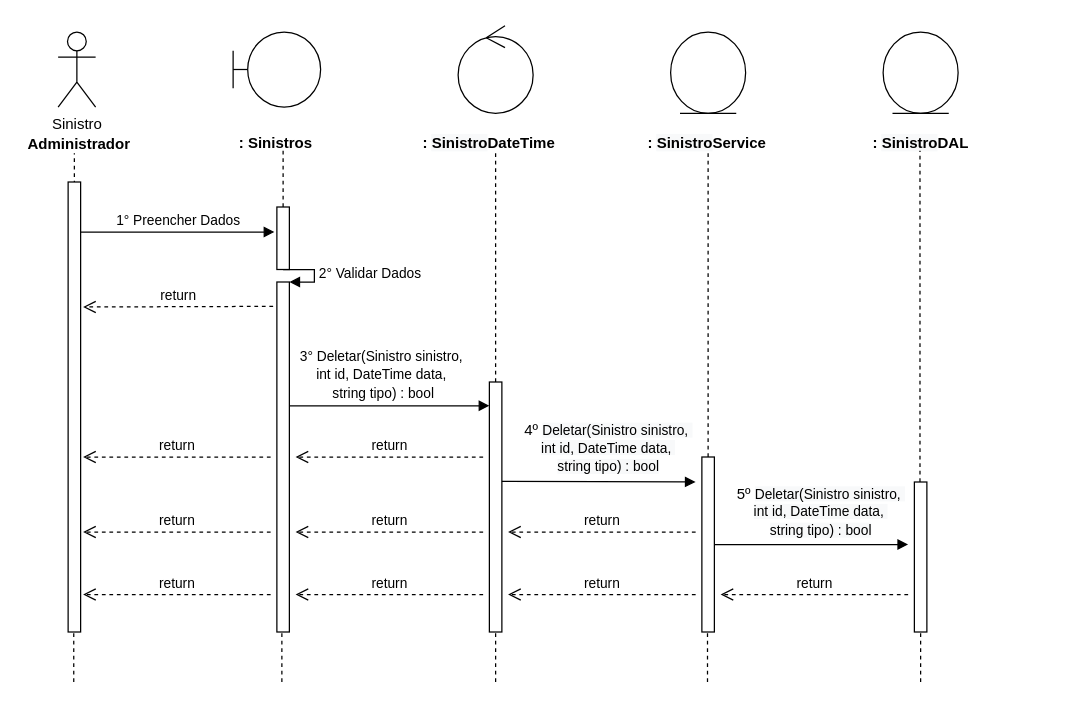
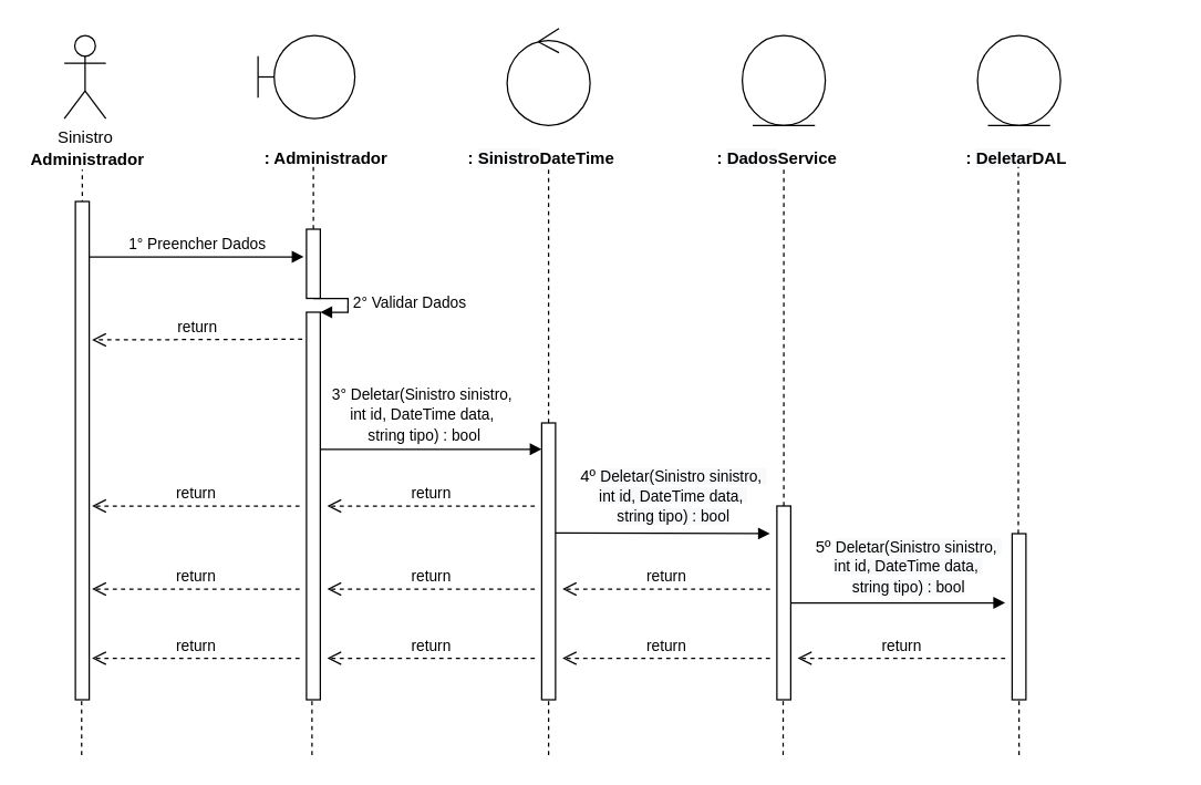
  <mxCell id="0" />
  <mxCell id="1" parent="0" />
  <mxCell id="2" value="Sinistro" parent="1" vertex="1" style="shape=umlActor;verticalLabelPosition=bottom;labelBackgroundColor=#ffffff;verticalAlign=top;html=1;"><mxGeometry as="geometry" height="60" width="30" y="25" x="46" /></mxCell>
  <mxCell id="3" value="&lt;b&gt;Administrador&lt;/b&gt;" parent="1" vertex="1" style="text;html=1;resizable=0;points=[];autosize=1;align=left;verticalAlign=top;spacingTop=-4;"><mxGeometry as="geometry" height="20" width="100" y="105" x="20" /></mxCell>
  <mxCell id="4" value="" parent="1" style="endArrow=none;dashed=1;html=1;entryX=0.511;entryY=1.25;entryDx=0;entryDy=0;entryPerimeter=0;" edge="1"><mxGeometry as="geometry" height="50" width="50" relative="1"><mxPoint as="sourcePoint" y="465" x="59" /><mxPoint as="targetPoint" y="122" x="58.99" /></mxGeometry></mxCell>
  <mxCell id="5" value="" parent="1" vertex="1" style="shape=umlBoundary;whiteSpace=wrap;html=1;"><mxGeometry as="geometry" height="60" width="70" y="25" x="186" /></mxCell>
- <mxCell id="6" value="&lt;b&gt;: Sinistros&lt;/b&gt;" parent="1" vertex="1" style="text;html=1;"><mxGeometry as="geometry" height="30" width="150" y="100" x="189" /></mxCell>
+ <mxCell id="6" value="&lt;b&gt;: Administrador&lt;/b&gt;" parent="1" vertex="1" style="text;html=1;"><mxGeometry as="geometry" height="30" width="150" y="100" x="189" /></mxCell>
  <mxCell id="7" value="" parent="1" style="endArrow=none;dashed=1;html=1;entryX=0.511;entryY=1.25;entryDx=0;entryDy=0;entryPerimeter=0;" edge="1" source="18"><mxGeometry as="geometry" height="50" width="50" relative="1"><mxPoint as="sourcePoint" y="465" x="226" /><mxPoint as="targetPoint" y="120" x="225.99" /></mxGeometry></mxCell>
  <mxCell id="8" value="" parent="1" vertex="1" style="ellipse;shape=umlControl;whiteSpace=wrap;html=1;"><mxGeometry as="geometry" height="70" width="60" y="20" x="366" /></mxCell>
  <mxCell id="9" value="&lt;b&gt;: &lt;/b&gt;&lt;span style=&quot;display: inline ; float: none ; background-color: rgb(248 , 249 , 250) ; color: rgb(0 , 0 , 0) ; font-family: &amp;#34;helvetica&amp;#34; ; font-size: 12px ; font-style: normal ; font-variant: normal ; font-weight: 700 ; letter-spacing: normal ; text-align: left ; text-decoration: none ; text-indent: 0px ; text-transform: none ; white-space: nowrap ; word-spacing: 0px&quot;&gt;Sinistro&lt;/span&gt;&lt;b&gt;DateTime&lt;/b&gt;" parent="1" vertex="1" style="text;html=1;"><mxGeometry as="geometry" height="30" width="150" y="100" x="336" /></mxCell>
  <mxCell id="10" value="" parent="1" style="endArrow=none;dashed=1;html=1;entryX=0.511;entryY=1.25;entryDx=0;entryDy=0;entryPerimeter=0;" edge="1" source="25"><mxGeometry as="geometry" height="50" width="50" relative="1"><mxPoint as="sourcePoint" y="465" x="396" /><mxPoint as="targetPoint" y="120" x="395.99" /></mxGeometry></mxCell>
  <mxCell id="11" value="" parent="1" vertex="1" style="ellipse;shape=umlEntity;whiteSpace=wrap;html=1;"><mxGeometry as="geometry" height="65" width="60" y="25" x="536" /></mxCell>
- <mxCell id="12" value="&lt;b&gt;: &lt;/b&gt;&lt;span style=&quot;display: inline ; float: none ; background-color: rgb(248 , 249 , 250) ; color: rgb(0 , 0 , 0) ; font-family: &amp;#34;helvetica&amp;#34; ; font-size: 12px ; font-style: normal ; font-variant: normal ; font-weight: 700 ; letter-spacing: normal ; text-align: left ; text-decoration: none ; text-indent: 0px ; text-transform: none ; white-space: nowrap ; word-spacing: 0px&quot;&gt;Sinistro&lt;/span&gt;&lt;b&gt;Service&lt;/b&gt;" parent="1" vertex="1" style="text;html=1;"><mxGeometry as="geometry" height="30" width="150" y="100" x="516" /></mxCell>
+ <mxCell id="12" value="&lt;b&gt;: &lt;/b&gt;&lt;span style=&quot;display: inline ; float: none ; background-color: rgb(248 , 249 , 250) ; color: rgb(0 , 0 , 0) ; font-family: &amp;#34;helvetica&amp;#34; ; font-size: 12px ; font-style: normal ; font-variant: normal ; font-weight: 700 ; letter-spacing: normal ; text-align: left ; text-decoration: none ; text-indent: 0px ; text-transform: none ; white-space: nowrap ; word-spacing: 0px&quot;&gt;Dados&lt;/span&gt;&lt;b&gt;Service&lt;/b&gt;" parent="1" vertex="1" style="text;html=1;"><mxGeometry as="geometry" height="30" width="150" y="100" x="516" /></mxCell>
  <mxCell id="13" value="" parent="1" vertex="1" style="ellipse;shape=umlEntity;whiteSpace=wrap;html=1;"><mxGeometry as="geometry" height="65" width="60" y="25" x="706" /></mxCell>
- <mxCell id="14" value="&lt;b&gt;: &lt;/b&gt;&lt;span style=&quot;display: inline ; float: none ; background-color: rgb(248 , 249 , 250) ; color: rgb(0 , 0 , 0) ; font-family: &amp;#34;helvetica&amp;#34; ; font-size: 12px ; font-style: normal ; font-variant: normal ; font-weight: 700 ; letter-spacing: normal ; text-align: left ; text-decoration: none ; text-indent: 0px ; text-transform: none ; white-space: nowrap ; word-spacing: 0px&quot;&gt;Sinistro&lt;/span&gt;&lt;b&gt;DAL&lt;/b&gt;" parent="1" vertex="1" style="text;html=1;"><mxGeometry as="geometry" height="30" width="150" y="100" x="696" /></mxCell>
+ <mxCell id="14" value="&lt;b&gt;: &lt;/b&gt;&lt;span style=&quot;display: inline ; float: none ; background-color: rgb(248 , 249 , 250) ; color: rgb(0 , 0 , 0) ; font-family: &amp;#34;helvetica&amp;#34; ; font-size: 12px ; font-style: normal ; font-variant: normal ; font-weight: 700 ; letter-spacing: normal ; text-align: left ; text-decoration: none ; text-indent: 0px ; text-transform: none ; white-space: nowrap ; word-spacing: 0px&quot;&gt;Deletar&lt;/span&gt;&lt;b&gt;DAL&lt;/b&gt;" parent="1" vertex="1" style="text;html=1;"><mxGeometry as="geometry" height="30" width="150" y="100" x="696" /></mxCell>
  <mxCell id="15" value="" parent="1" style="endArrow=none;dashed=1;html=1;entryX=0.511;entryY=1.25;entryDx=0;entryDy=0;entryPerimeter=0;" edge="1" source="30"><mxGeometry as="geometry" height="50" width="50" relative="1"><mxPoint as="sourcePoint" y="464" x="566" /><mxPoint as="targetPoint" y="119" x="565.99" /></mxGeometry></mxCell>
  <mxCell id="16" value="" parent="1" style="endArrow=none;dashed=1;html=1;entryX=0.511;entryY=1.25;entryDx=0;entryDy=0;entryPerimeter=0;" edge="1" source="34"><mxGeometry as="geometry" height="50" width="50" relative="1"><mxPoint as="sourcePoint" y="465" x="735.5" /><mxPoint as="targetPoint" y="120" x="735.49" /></mxGeometry></mxCell>
  <mxCell id="17" value="1° Preencher Dados" parent="1" style="html=1;verticalAlign=bottom;endArrow=block;" edge="1" source="28"><mxGeometry as="geometry" width="80" relative="1"><mxPoint as="sourcePoint" y="185" x="59" /><mxPoint as="targetPoint" y="185" x="219" /><mxPoint as="offset" /></mxGeometry></mxCell>
  <mxCell id="18" value="" parent="1" vertex="1" style="html=1;points=[];perimeter=orthogonalPerimeter;"><mxGeometry as="geometry" height="50" width="10" y="165" x="221" /></mxCell>
  <mxCell id="19" value="" parent="1" style="endArrow=none;dashed=1;html=1;entryX=0.511;entryY=1.25;entryDx=0;entryDy=0;entryPerimeter=0;" edge="1" source="21" target="18"><mxGeometry as="geometry" height="50" width="50" relative="1"><mxPoint as="sourcePoint" y="465" x="226" /><mxPoint as="targetPoint" y="120" x="225.99" /></mxGeometry></mxCell>
  <mxCell id="20" value="2° Validar Dados" parent="1" style="edgeStyle=orthogonalEdgeStyle;html=1;align=left;spacingLeft=2;endArrow=block;rounded=0;entryX=1;entryY=0;" edge="1" target="21"><mxGeometry as="geometry" relative="1"><mxPoint as="sourcePoint" y="215" x="226" /><Array as="points"><mxPoint y="215" x="251" /></Array></mxGeometry></mxCell>
  <mxCell id="21" value="" parent="1" vertex="1" style="html=1;points=[];perimeter=orthogonalPerimeter;"><mxGeometry as="geometry" height="280" width="10" y="225" x="221" /></mxCell>
  <mxCell id="22" value="return" parent="1" style="html=1;verticalAlign=bottom;endArrow=open;dashed=1;endSize=8;" edge="1"><mxGeometry as="geometry" relative="1"><mxPoint as="sourcePoint" y="244.5" x="218" /><mxPoint as="targetPoint" y="245" x="66" /></mxGeometry></mxCell>
  <mxCell id="23" value="" parent="1" style="html=1;verticalAlign=bottom;endArrow=block;" edge="1"><mxGeometry as="geometry" width="80" relative="1"><mxPoint as="sourcePoint" y="324" x="231" /><mxPoint as="targetPoint" y="324" x="391" /></mxGeometry></mxCell>
  <mxCell id="24" value="&lt;span style=&quot;font-size: 11px&quot;&gt;3°&amp;nbsp;Deletar(Sinistro sinistro,&amp;nbsp;&lt;br&gt;int id, DateTime data,&amp;nbsp;&lt;br&gt;string tipo) : bool&lt;/span&gt;" parent="1" vertex="1" style="text;html=1;resizable=0;points=[];autosize=1;align=center;verticalAlign=top;spacingTop=-4;"><mxGeometry as="geometry" height="40" width="150" y="275" x="231" /></mxCell>
  <mxCell id="25" value="" parent="1" vertex="1" style="html=1;points=[];perimeter=orthogonalPerimeter;"><mxGeometry as="geometry" height="200" width="10" y="305" x="391" /></mxCell>
  <mxCell id="26" value="return" parent="1" style="html=1;verticalAlign=bottom;endArrow=open;dashed=1;endSize=8;" edge="1"><mxGeometry as="geometry" relative="1"><mxPoint as="sourcePoint" y="365" x="386" /><mxPoint as="targetPoint" y="365" x="236" /></mxGeometry></mxCell>
  <mxCell id="27" value="return" parent="1" style="html=1;verticalAlign=bottom;endArrow=open;dashed=1;endSize=8;" edge="1"><mxGeometry as="geometry" relative="1"><mxPoint as="sourcePoint" y="365" x="216" /><mxPoint as="targetPoint" y="365" x="66" /></mxGeometry></mxCell>
  <mxCell id="28" value="" parent="1" vertex="1" style="html=1;points=[];perimeter=orthogonalPerimeter;"><mxGeometry as="geometry" height="360" width="10" y="145" x="54" /></mxCell>
  <mxCell id="29" value="" parent="1" style="html=1;verticalAlign=bottom;endArrow=block;" edge="1"><mxGeometry as="geometry" width="80" relative="1"><mxPoint as="sourcePoint" y="384.5" x="401" /><mxPoint as="targetPoint" y="385" x="556" /></mxGeometry></mxCell>
  <mxCell id="30" value="" parent="1" vertex="1" style="html=1;points=[];perimeter=orthogonalPerimeter;"><mxGeometry as="geometry" height="140" width="10" y="365" x="561" /></mxCell>
  <mxCell id="31" value="return" parent="1" style="html=1;verticalAlign=bottom;endArrow=open;dashed=1;endSize=8;" edge="1"><mxGeometry as="geometry" relative="1"><mxPoint as="sourcePoint" y="425" x="556" /><mxPoint as="targetPoint" y="425" x="406" /></mxGeometry></mxCell>
  <mxCell id="32" value="return" parent="1" style="html=1;verticalAlign=bottom;endArrow=open;dashed=1;endSize=8;" edge="1"><mxGeometry as="geometry" relative="1"><mxPoint as="sourcePoint" y="425" x="386" /><mxPoint as="targetPoint" y="425" x="236" /></mxGeometry></mxCell>
  <mxCell id="33" value="return" parent="1" style="html=1;verticalAlign=bottom;endArrow=open;dashed=1;endSize=8;" edge="1"><mxGeometry as="geometry" relative="1"><mxPoint as="sourcePoint" y="425" x="216" /><mxPoint as="targetPoint" y="425" x="66" /></mxGeometry></mxCell>
  <mxCell id="34" value="" parent="1" vertex="1" style="html=1;points=[];perimeter=orthogonalPerimeter;"><mxGeometry as="geometry" height="120" width="10" y="385" x="731" /></mxCell>
  <mxCell id="35" value="" parent="1" style="html=1;verticalAlign=bottom;endArrow=block;" edge="1"><mxGeometry as="geometry" width="80" relative="1"><mxPoint as="sourcePoint" y="435" x="571" /><mxPoint as="targetPoint" y="435" x="726" /></mxGeometry></mxCell>
  <mxCell id="36" value="return" parent="1" style="html=1;verticalAlign=bottom;endArrow=open;dashed=1;endSize=8;" edge="1"><mxGeometry as="geometry" relative="1"><mxPoint as="sourcePoint" y="475" x="726" /><mxPoint as="targetPoint" y="475" x="576" /></mxGeometry></mxCell>
  <mxCell id="37" value="return" parent="1" style="html=1;verticalAlign=bottom;endArrow=open;dashed=1;endSize=8;" edge="1"><mxGeometry as="geometry" relative="1"><mxPoint as="sourcePoint" y="475" x="556" /><mxPoint as="targetPoint" y="475" x="406" /></mxGeometry></mxCell>
  <mxCell id="38" value="return" parent="1" style="html=1;verticalAlign=bottom;endArrow=open;dashed=1;endSize=8;" edge="1"><mxGeometry as="geometry" relative="1"><mxPoint as="sourcePoint" y="475" x="386" /><mxPoint as="targetPoint" y="475" x="236" /></mxGeometry></mxCell>
  <mxCell id="39" value="return" parent="1" style="html=1;verticalAlign=bottom;endArrow=open;dashed=1;endSize=8;" edge="1"><mxGeometry as="geometry" relative="1"><mxPoint as="sourcePoint" y="475" x="216" /><mxPoint as="targetPoint" y="475" x="66" /></mxGeometry></mxCell>
  <mxCell id="40" value="" parent="1" style="endArrow=none;dashed=1;html=1;" edge="1"><mxGeometry as="geometry" height="50" width="50" relative="1"><mxPoint as="sourcePoint" y="545" x="58.5" /><mxPoint as="targetPoint" y="505" x="58.5" /></mxGeometry></mxCell>
  <mxCell id="41" value="" parent="1" style="endArrow=none;dashed=1;html=1;" edge="1"><mxGeometry as="geometry" height="50" width="50" relative="1"><mxPoint as="sourcePoint" y="545" x="225" /><mxPoint as="targetPoint" y="505" x="225" /></mxGeometry></mxCell>
  <mxCell id="42" value="" parent="1" style="endArrow=none;dashed=1;html=1;" edge="1"><mxGeometry as="geometry" height="50" width="50" relative="1"><mxPoint as="sourcePoint" y="545" x="396" /><mxPoint as="targetPoint" y="505" x="396" /></mxGeometry></mxCell>
  <mxCell id="43" value="" parent="1" style="endArrow=none;dashed=1;html=1;" edge="1"><mxGeometry as="geometry" height="50" width="50" relative="1"><mxPoint as="sourcePoint" y="545" x="565.5" /><mxPoint as="targetPoint" y="505" x="565.5" /></mxGeometry></mxCell>
  <mxCell id="44" value="" parent="1" style="endArrow=none;dashed=1;html=1;" edge="1"><mxGeometry as="geometry" height="50" width="50" relative="1"><mxPoint as="sourcePoint" y="545" x="736" /><mxPoint as="targetPoint" y="505" x="736" /></mxGeometry></mxCell>
  <mxCell id="45" value="&lt;span style=&quot;font-size: 11px&quot;&gt;&lt;br&gt;&lt;/span&gt;" parent="1" vertex="1" style="text;html=1;resizable=0;points=[];autosize=1;align=center;verticalAlign=top;spacingTop=-4;"><mxGeometry as="geometry" height="20" width="20" y="405" x="638" /></mxCell>
  <mxCell id="46" value="&lt;span style=&quot;color: rgba(0 , 0 , 0 , 0) ; font-family: monospace ; font-size: 0px&quot;&gt;%3CmxGraphModel%3E%3Croot%3E%3CmxCell%20id%3D%220%22%2F%3E%3CmxCell%20id%3D%221%22%20parent%3D%220%22%2F%3E%3CmxCell%20id%3D%222%22%20value%3D%22%26lt%3Bspan%20style%3D%26quot%3Bfont-size%3A%2011px%26quot%3B%26gt%3B3%C2%B0%26amp%3Bnbsp%3BDeletar(string%20cpf)%20%3A%20bool%26lt%3B%2Fspan%26gt%3B%22%20style%3D%22text%3Bhtml%3D1%3Bresizable%3D0%3Bpoints%3D%5B%5D%3Bautosize%3D1%3Balign%3Dcenter%3BverticalAlign%3Dtop%3BspacingTop%3D-4%3B%22%20vertex%3D%221%22%20parent%3D%221%22%3E%3CmxGeometry%20x%3D%22310%22%20y%3D%22320%22%20width%3D%22150%22%20height%3D%2220%22%20as%3D%22geometry%22%2F%3E%3C%2FmxCell%3E%3C%2Froot%3E%3C%2FmxGraphModel%3E&lt;/span&gt;" parent="1" vertex="1" style="text;html=1;resizable=0;points=[];autosize=1;align=center;verticalAlign=top;spacingTop=-4;"><mxGeometry as="geometry" height="20" width="20" y="350" x="471" /></mxCell>
  <mxCell id="47" value="4º&amp;nbsp;&lt;span style=&quot;display: inline ; float: none ; background-color: rgb(248 , 249 , 250) ; color: rgb(0 , 0 , 0) ; font-family: &amp;#34;helvetica&amp;#34; ; font-size: 11px ; font-style: normal ; font-variant: normal ; font-weight: 400 ; letter-spacing: normal ; text-align: center ; text-decoration: none ; text-indent: 0px ; text-transform: none ; white-space: nowrap ; word-spacing: 0px&quot;&gt;Deletar(Sinistro sinistro,&amp;nbsp;&lt;/span&gt;&lt;br style=&quot;color: rgb(0 , 0 , 0) ; font-family: &amp;#34;helvetica&amp;#34; ; font-size: 11px ; font-style: normal ; font-variant: normal ; font-weight: 400 ; letter-spacing: normal ; text-align: center ; text-decoration: none ; text-indent: 0px ; text-transform: none ; white-space: nowrap ; word-spacing: 0px&quot;&gt;&lt;span style=&quot;display: inline ; float: none ; background-color: rgb(248 , 249 , 250) ; color: rgb(0 , 0 , 0) ; font-family: &amp;#34;helvetica&amp;#34; ; font-size: 11px ; font-style: normal ; font-variant: normal ; font-weight: 400 ; letter-spacing: normal ; text-align: center ; text-decoration: none ; text-indent: 0px ; text-transform: none ; white-space: nowrap ; word-spacing: 0px&quot;&gt;int id, DateTime data,&amp;nbsp;&lt;/span&gt;&lt;br style=&quot;color: rgb(0 , 0 , 0) ; font-family: &amp;#34;helvetica&amp;#34; ; font-size: 11px ; font-style: normal ; font-variant: normal ; font-weight: 400 ; letter-spacing: normal ; text-align: center ; text-decoration: none ; text-indent: 0px ; text-transform: none ; white-space: nowrap ; word-spacing: 0px&quot;&gt;&lt;span style=&quot;display: inline ; float: none ; background-color: rgb(248 , 249 , 250) ; color: rgb(0 , 0 , 0) ; font-family: &amp;#34;helvetica&amp;#34; ; font-size: 11px ; font-style: normal ; font-variant: normal ; font-weight: 400 ; letter-spacing: normal ; text-align: center ; text-decoration: none ; text-indent: 0px ; text-transform: none ; white-space: nowrap ; word-spacing: 0px&quot;&gt;string tipo) : bool&lt;/span&gt;" parent="1" vertex="1" style="text;html=1;resizable=0;points=[];autosize=1;align=center;verticalAlign=top;spacingTop=-4;"><mxGeometry as="geometry" height="40" width="150" y="334" x="411" /></mxCell>
  <mxCell id="48" value="5º&amp;nbsp;&lt;span style=&quot;display: inline ; float: none ; background-color: rgb(248 , 249 , 250) ; color: rgb(0 , 0 , 0) ; font-family: &amp;#34;helvetica&amp;#34; ; font-size: 11px ; font-style: normal ; font-variant: normal ; font-weight: 400 ; letter-spacing: normal ; text-align: center ; text-decoration: none ; text-indent: 0px ; text-transform: none ; white-space: nowrap ; word-spacing: 0px&quot;&gt;Deletar(Sinistro sinistro,&amp;nbsp;&lt;/span&gt;&lt;br style=&quot;color: rgb(0 , 0 , 0) ; font-family: &amp;#34;helvetica&amp;#34; ; font-size: 11px ; font-style: normal ; font-variant: normal ; font-weight: 400 ; letter-spacing: normal ; text-align: center ; text-decoration: none ; text-indent: 0px ; text-transform: none ; white-space: nowrap ; word-spacing: 0px&quot;&gt;&lt;span style=&quot;display: inline ; float: none ; background-color: rgb(248 , 249 , 250) ; color: rgb(0 , 0 , 0) ; font-family: &amp;#34;helvetica&amp;#34; ; font-size: 11px ; font-style: normal ; font-variant: normal ; font-weight: 400 ; letter-spacing: normal ; text-align: center ; text-decoration: none ; text-indent: 0px ; text-transform: none ; white-space: nowrap ; word-spacing: 0px&quot;&gt;int id, DateTime data,&amp;nbsp;&lt;/span&gt;&lt;br style=&quot;color: rgb(0 , 0 , 0) ; font-family: &amp;#34;helvetica&amp;#34; ; font-size: 11px ; font-style: normal ; font-variant: normal ; font-weight: 400 ; letter-spacing: normal ; text-align: center ; text-decoration: none ; text-indent: 0px ; text-transform: none ; white-space: nowrap ; word-spacing: 0px&quot;&gt;&lt;span style=&quot;display: inline ; float: none ; background-color: rgb(248 , 249 , 250) ; color: rgb(0 , 0 , 0) ; font-family: &amp;#34;helvetica&amp;#34; ; font-size: 11px ; font-style: normal ; font-variant: normal ; font-weight: 400 ; letter-spacing: normal ; text-align: center ; text-decoration: none ; text-indent: 0px ; text-transform: none ; white-space: nowrap ; word-spacing: 0px&quot;&gt;string tipo) : bool&lt;/span&gt;" parent="1" vertex="1" style="text;html=1;resizable=0;points=[];autosize=1;align=center;verticalAlign=top;spacingTop=-4;"><mxGeometry as="geometry" height="40" width="150" y="385" x="581" /></mxCell>
